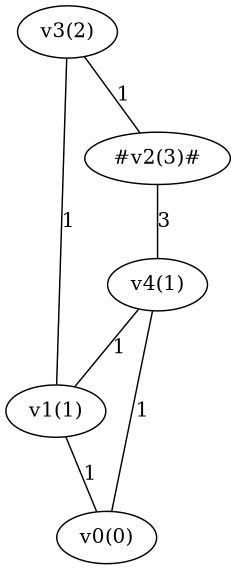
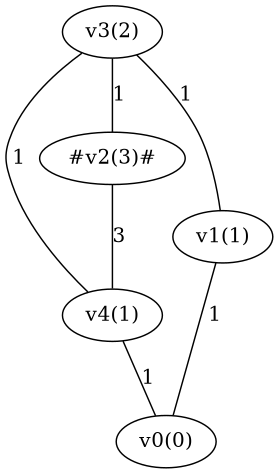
  graph {
    rankdir=TB
    remincross=true
    splines=true
    edge [weight=1]
    n1 [label="v0(0)"]
    n2 [label="v1(1)"]
    n3 [label="#v2(3)#"]
    n4 [label="v4(1)"]
    n5 [label="v3(2)"]
    n2 -- n1 [label=1]
    n3 -- n4 [label=3 weight=3]
    n4 -- n1 [label=1]
-   n4 -- n2 [label=1]
+   n4 -- n5 [label=1]
    n5 -- n2 [label=1]
    n5 -- n3 [label=1]
  }
